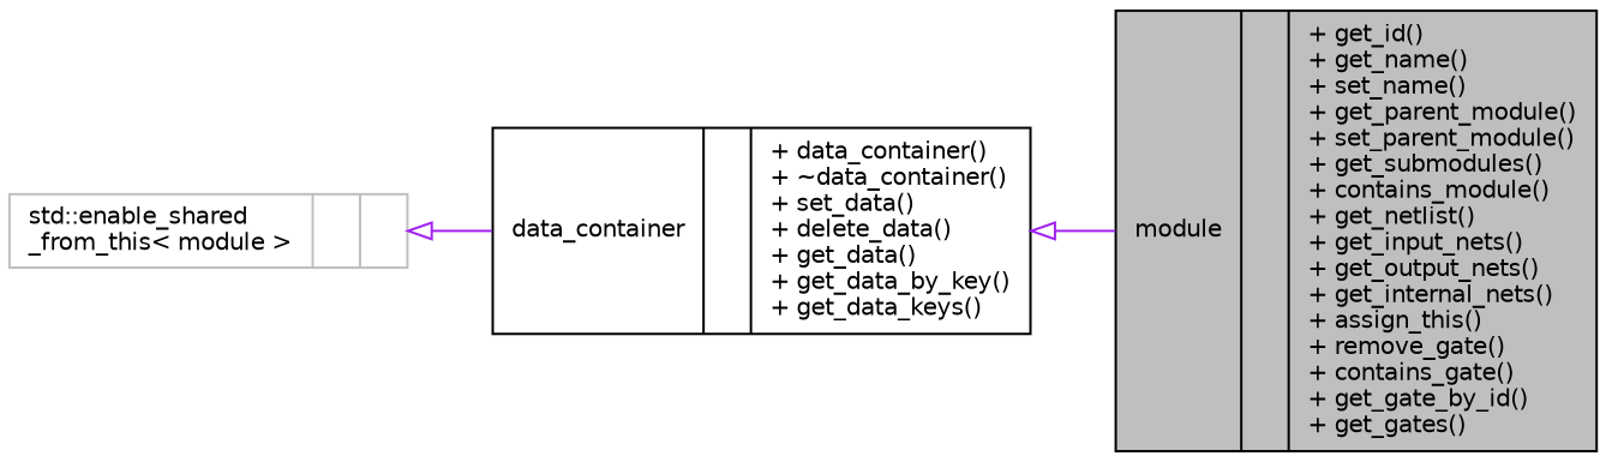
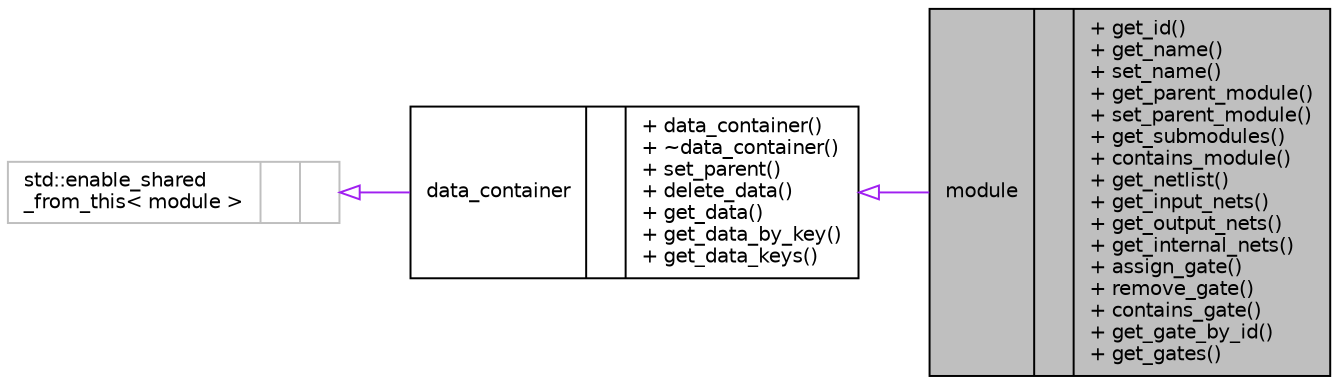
  digraph {
    rankdir=LR
    node [color=black fillcolor=white fontname=Helvetica fontsize=10 shape=record style=filled]
    edge [arrowtail=onormal color=purple dir=back fontname=Helvetica fontsize=10 labelfontname=Helvetica labelfontsize=10 style=solid]
-   n1 [fillcolor=grey75 fontcolor=black height=0.2 label="{module\n||+ get_id()\l+ get_name()\l+ set_name()\l+ get_parent_module()\l+ set_parent_module()\l+ get_submodules()\l+ contains_module()\l+ get_netlist()\l+ get_input_nets()\l+ get_output_nets()\l+ get_internal_nets()\l+ assign_this()\l+ remove_gate()\l+ contains_gate()\l+ get_gate_by_id()\l+ get_gates()\l}" width=0.4]
-   n2 [height=0.2 label="{data_container\n||+ data_container()\l+ ~data_container()\l+ set_data()\l+ delete_data()\l+ get_data()\l+ get_data_by_key()\l+ get_data_keys()\l}" width=0.4]
+   n1 [fillcolor=grey75 fontcolor=black height=0.2 label="{module\n||+ get_id()\l+ get_name()\l+ set_name()\l+ get_parent_module()\l+ set_parent_module()\l+ get_submodules()\l+ contains_module()\l+ get_netlist()\l+ get_input_nets()\l+ get_output_nets()\l+ get_internal_nets()\l+ assign_gate()\l+ remove_gate()\l+ contains_gate()\l+ get_gate_by_id()\l+ get_gates()\l}" width=0.4]
+   n2 [height=0.2 label="{data_container\n||+ data_container()\l+ ~data_container()\l+ set_parent()\l+ delete_data()\l+ get_data()\l+ get_data_by_key()\l+ get_data_keys()\l}" width=0.4]
    n3 [color=grey75 height=0.2 label="{std::enable_shared\l_from_this\< module \>\n||}" width=0.4]
    n2 -> n1
    n3 -> n2
  }
